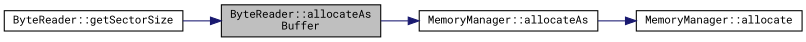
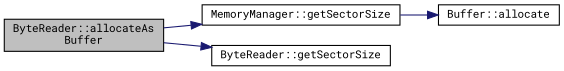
  digraph {
    fontname="Roboto Mono"
    rankdir=LR
    node [color=black fillcolor=white fontname="Roboto Mono" fontsize=10 shape=record style=filled]
    edge [color=midnightblue fontname="Roboto Mono" fontsize=10 labelfontname=Helvetica labelfontsize=10 style=solid]
    n1 [fillcolor=grey75 fontcolor=black height=0.2 label="ByteReader::allocateAs\lBuffer" width=0.4]
-   n2 [height=0.2 label="MemoryManager::allocateAs" width=0.4]
+   n2 [height=0.2 label="MemoryManager::getSectorSize" width=0.4]
    n3 [height=0.2 label="ByteReader::getSectorSize" width=0.4]
-   n4 [height=0.2 label="MemoryManager::allocate" width=0.4]
+   n4 [height=0.2 label="Buffer::allocate" width=0.4]
    n1 -> n2
-   n3 -> n1
+   n1 -> n3
    n2 -> n4
  }
